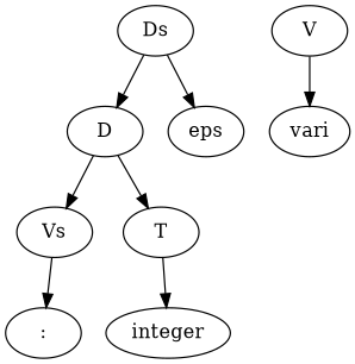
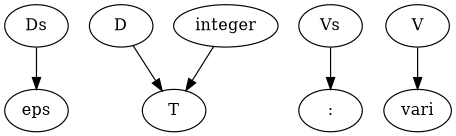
  digraph {
    n1 [label=Ds]
    n2 [label=D]
    n3 [label=eps]
    n4 [label=Vs]
    n5 [label=T]
    n6 [label=":"]
    n7 [label=integer]
    n8 [label=V]
    n9 [label=vari]
-   n1 -> n2
    n1 -> n3
-   n2 -> n4
    n2 -> n5
    n4 -> n6
-   n5 -> n7
+   n7 -> n5
    n8 -> n9
  }
